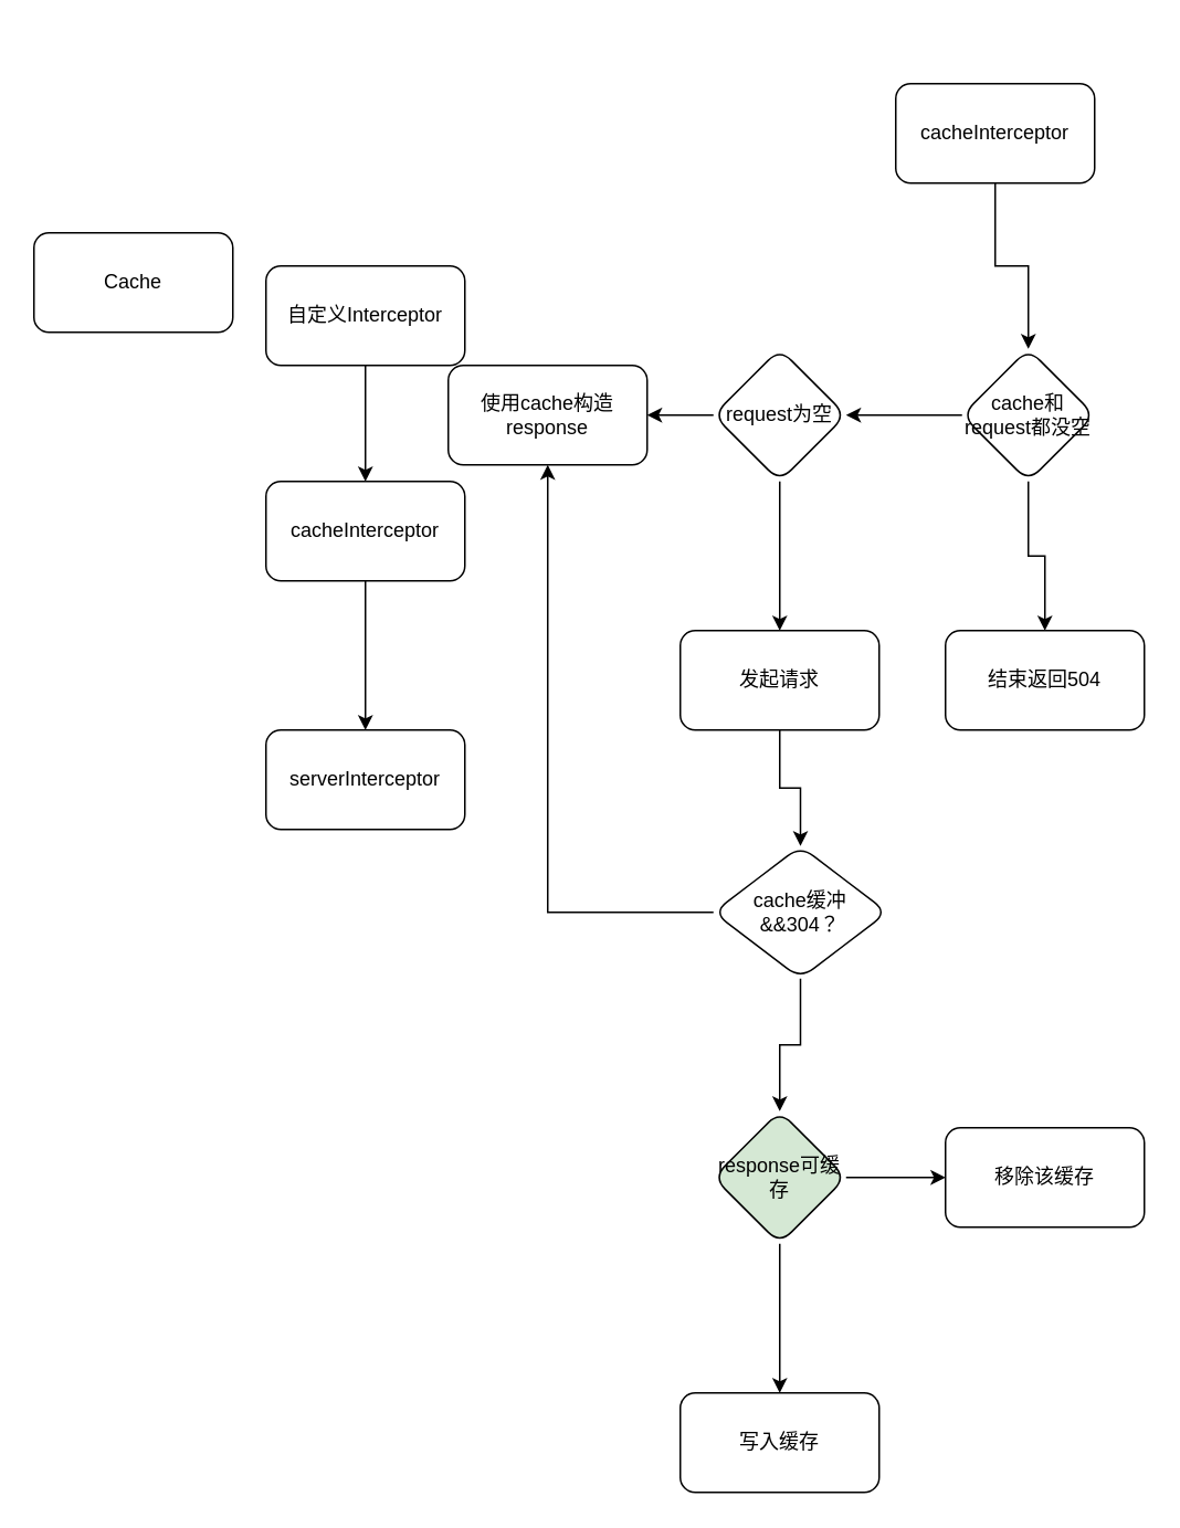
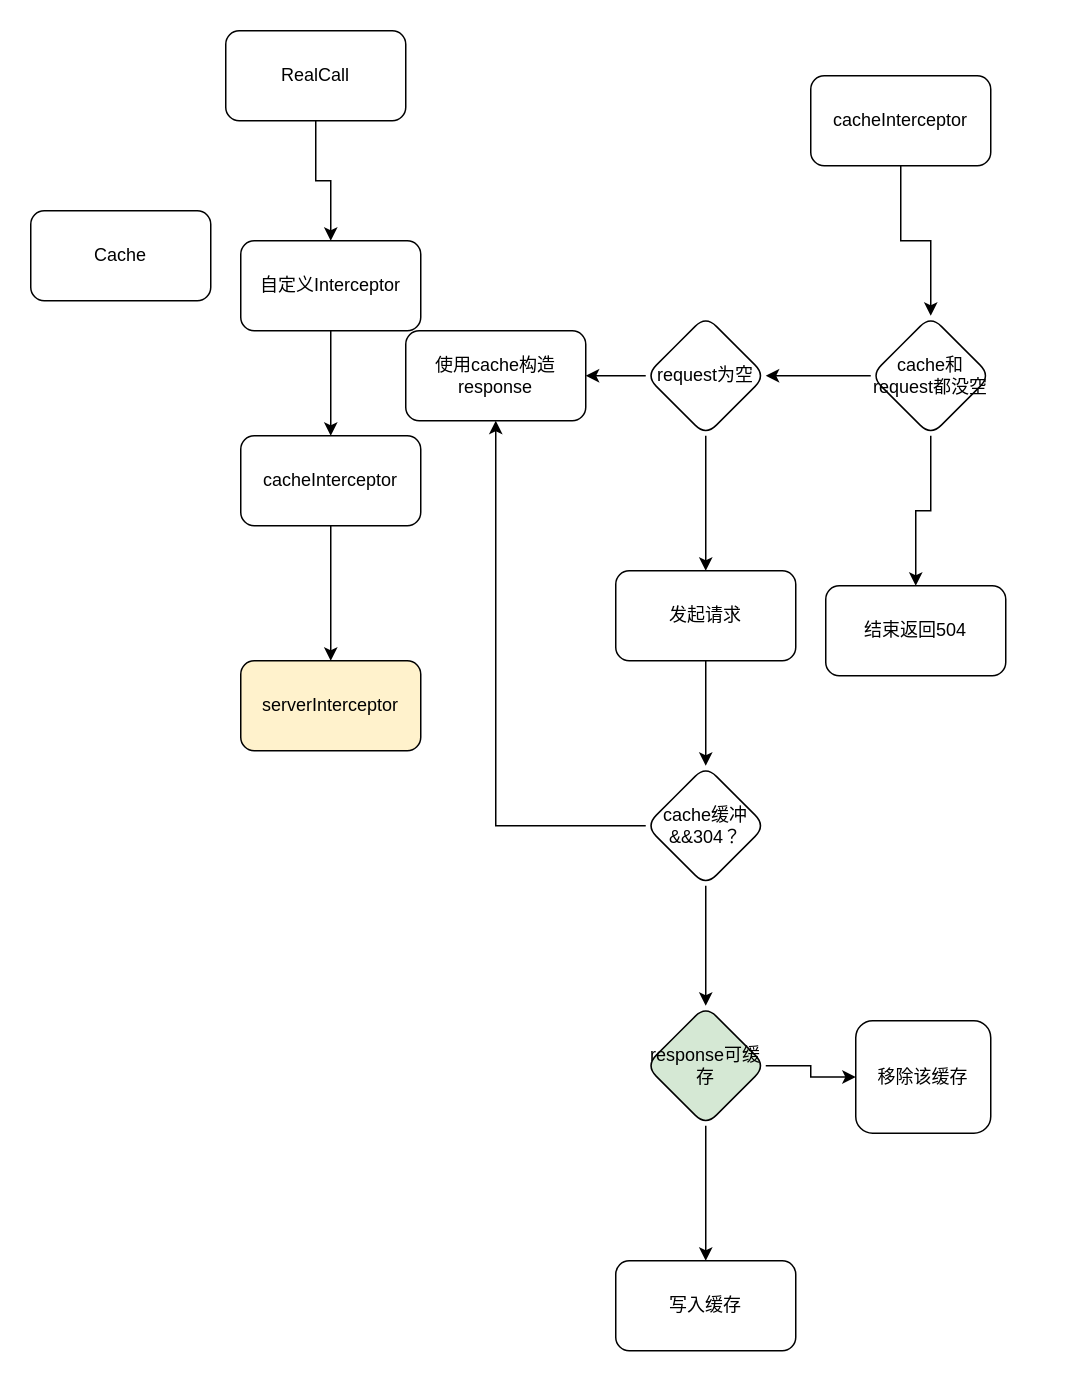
  <mxCell id="0" />
  <mxCell id="1" parent="0" />
+ <mxCell id="2" value="" style="edgeStyle=orthogonalEdgeStyle;rounded=0;orthogonalLoop=1;jettySize=auto;html=1;" edge="1" parent="1" source="3" target="5"><mxGeometry relative="1" as="geometry" /></mxCell>
+ <mxCell id="3" value="RealCall" style="rounded=1;whiteSpace=wrap;html=1;" vertex="1" parent="1"><mxGeometry x="150" y="20" width="120" height="60" as="geometry" /></mxCell>
  <mxCell id="4" value="" style="edgeStyle=orthogonalEdgeStyle;rounded=0;orthogonalLoop=1;jettySize=auto;html=1;" edge="1" parent="1" source="5" target="7"><mxGeometry relative="1" as="geometry" /></mxCell>
  <mxCell id="5" value="自定义Interceptor" style="whiteSpace=wrap;html=1;rounded=1;" vertex="1" parent="1"><mxGeometry x="160" y="160" width="120" height="60" as="geometry" /></mxCell>
  <mxCell id="6" value="" style="edgeStyle=orthogonalEdgeStyle;rounded=0;orthogonalLoop=1;jettySize=auto;html=1;" edge="1" parent="1" source="7" target="8"><mxGeometry relative="1" as="geometry" /></mxCell>
  <mxCell id="7" value="cacheInterceptor" style="whiteSpace=wrap;html=1;rounded=1;" vertex="1" parent="1"><mxGeometry x="160" y="290" width="120" height="60" as="geometry" /></mxCell>
- <mxCell id="8" value="serverInterceptor" style="whiteSpace=wrap;html=1;rounded=1;" vertex="1" parent="1"><mxGeometry x="160" y="440" width="120" height="60" as="geometry" /></mxCell>
+ <mxCell id="8" value="serverInterceptor" style="whiteSpace=wrap;html=1;rounded=1;fillColor=#fff2cc;" vertex="1" parent="1"><mxGeometry x="160" y="440" width="120" height="60" as="geometry" /></mxCell>
  <mxCell id="9" value="Cache" style="rounded=1;whiteSpace=wrap;html=1;" vertex="1" parent="1"><mxGeometry x="20" y="140" width="120" height="60" as="geometry" /></mxCell>
  <mxCell id="10" value="" style="edgeStyle=orthogonalEdgeStyle;rounded=0;orthogonalLoop=1;jettySize=auto;html=1;" edge="1" parent="1" source="11" target="14"><mxGeometry relative="1" as="geometry" /></mxCell>
  <mxCell id="11" value="cacheInterceptor" style="whiteSpace=wrap;html=1;rounded=1;" vertex="1" parent="1"><mxGeometry x="540" y="50" width="120" height="60" as="geometry" /></mxCell>
  <mxCell id="12" value="" style="edgeStyle=orthogonalEdgeStyle;rounded=0;orthogonalLoop=1;jettySize=auto;html=1;" edge="1" parent="1" source="14" target="15"><mxGeometry relative="1" as="geometry" /></mxCell>
  <mxCell id="13" value="" style="edgeStyle=orthogonalEdgeStyle;rounded=0;orthogonalLoop=1;jettySize=auto;html=1;" edge="1" parent="1" source="14" target="18"><mxGeometry relative="1" as="geometry" /></mxCell>
  <mxCell id="14" value="cache和request都没空" style="rhombus;whiteSpace=wrap;html=1;rounded=1;" vertex="1" parent="1"><mxGeometry x="580" y="210" width="80" height="80" as="geometry" /></mxCell>
- <mxCell id="15" value="结束返回504" style="whiteSpace=wrap;html=1;rounded=1;" vertex="1" parent="1"><mxGeometry x="570" y="380" width="120" height="60" as="geometry" /></mxCell>
+ <mxCell id="15" value="结束返回504" style="whiteSpace=wrap;html=1;rounded=1;" vertex="1" parent="1"><mxGeometry x="550" y="390" width="120" height="60" as="geometry" /></mxCell>
  <mxCell id="16" value="" style="edgeStyle=orthogonalEdgeStyle;rounded=0;orthogonalLoop=1;jettySize=auto;html=1;" edge="1" parent="1" source="18" target="19"><mxGeometry relative="1" as="geometry" /></mxCell>
  <mxCell id="17" value="" style="edgeStyle=orthogonalEdgeStyle;rounded=0;orthogonalLoop=1;jettySize=auto;html=1;" edge="1" parent="1" source="18" target="21"><mxGeometry relative="1" as="geometry" /></mxCell>
  <mxCell id="18" value="request为空" style="rhombus;whiteSpace=wrap;html=1;rounded=1;" vertex="1" parent="1"><mxGeometry x="430" y="210" width="80" height="80" as="geometry" /></mxCell>
  <mxCell id="19" value="使用cache构造response" style="whiteSpace=wrap;html=1;rounded=1;" vertex="1" parent="1"><mxGeometry x="270" y="220" width="120" height="60" as="geometry" /></mxCell>
  <mxCell id="20" value="" style="edgeStyle=orthogonalEdgeStyle;rounded=0;orthogonalLoop=1;jettySize=auto;html=1;" edge="1" parent="1" source="21" target="24"><mxGeometry relative="1" as="geometry" /></mxCell>
  <mxCell id="21" value="发起请求" style="whiteSpace=wrap;html=1;rounded=1;" vertex="1" parent="1"><mxGeometry x="410" y="380" width="120" height="60" as="geometry" /></mxCell>
  <mxCell id="22" style="edgeStyle=orthogonalEdgeStyle;rounded=0;orthogonalLoop=1;jettySize=auto;html=1;entryX=0.5;entryY=1;entryDx=0;entryDy=0;" edge="1" parent="1" source="24" target="19"><mxGeometry relative="1" as="geometry" /></mxCell>
  <mxCell id="23" value="" style="edgeStyle=orthogonalEdgeStyle;rounded=0;orthogonalLoop=1;jettySize=auto;html=1;" edge="1" parent="1" source="24" target="27"><mxGeometry relative="1" as="geometry" /></mxCell>
- <mxCell id="24" value="cache缓冲&amp;amp;&amp;amp;304？" style="rhombus;whiteSpace=wrap;html=1;rounded=1;" vertex="1" parent="1"><mxGeometry x="430" y="510" width="105" height="80" as="geometry" /></mxCell>
+ <mxCell id="24" value="cache缓冲&amp;amp;&amp;amp;304？" style="rhombus;whiteSpace=wrap;html=1;rounded=1;" vertex="1" parent="1"><mxGeometry x="430" y="510" width="80" height="80" as="geometry" /></mxCell>
  <mxCell id="25" value="" style="edgeStyle=orthogonalEdgeStyle;rounded=0;orthogonalLoop=1;jettySize=auto;html=1;" edge="1" parent="1" source="27" target="28"><mxGeometry relative="1" as="geometry" /></mxCell>
  <mxCell id="26" value="" style="edgeStyle=orthogonalEdgeStyle;rounded=0;orthogonalLoop=1;jettySize=auto;html=1;" edge="1" parent="1" source="27" target="29"><mxGeometry relative="1" as="geometry" /></mxCell>
  <mxCell id="27" value="response可缓存" style="rhombus;whiteSpace=wrap;html=1;rounded=1;fillColor=#d5e8d4;" vertex="1" parent="1"><mxGeometry x="430" y="670" width="80" height="80" as="geometry" /></mxCell>
  <mxCell id="28" value="写入缓存" style="whiteSpace=wrap;html=1;rounded=1;" vertex="1" parent="1"><mxGeometry x="410" y="840" width="120" height="60" as="geometry" /></mxCell>
- <mxCell id="29" value="移除该缓存" style="whiteSpace=wrap;html=1;rounded=1;" vertex="1" parent="1"><mxGeometry x="570" y="680" width="120" height="60" as="geometry" /></mxCell>
+ <mxCell id="29" value="移除该缓存" style="whiteSpace=wrap;html=1;rounded=1;" vertex="1" parent="1"><mxGeometry x="570" y="680" width="90" height="75" as="geometry" /></mxCell>
